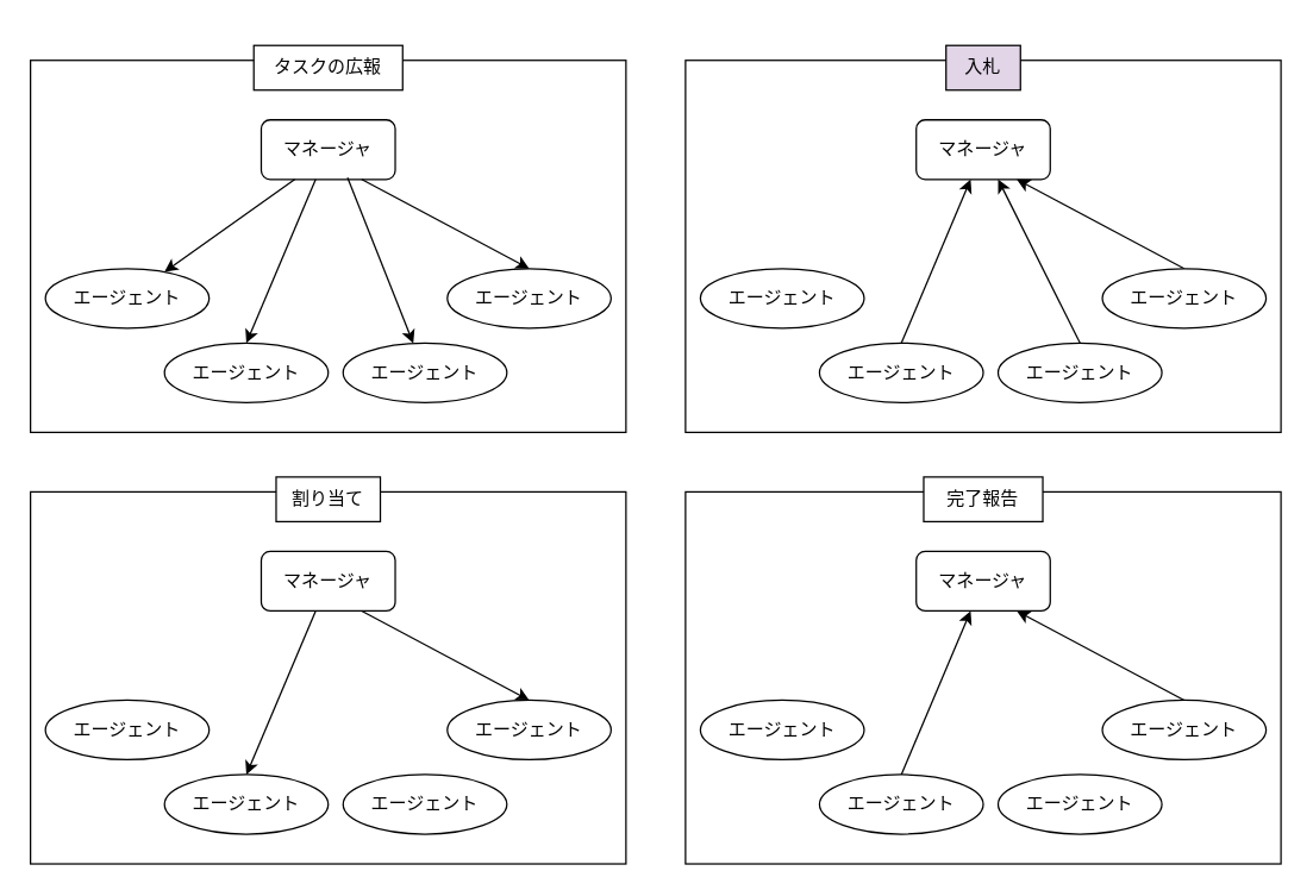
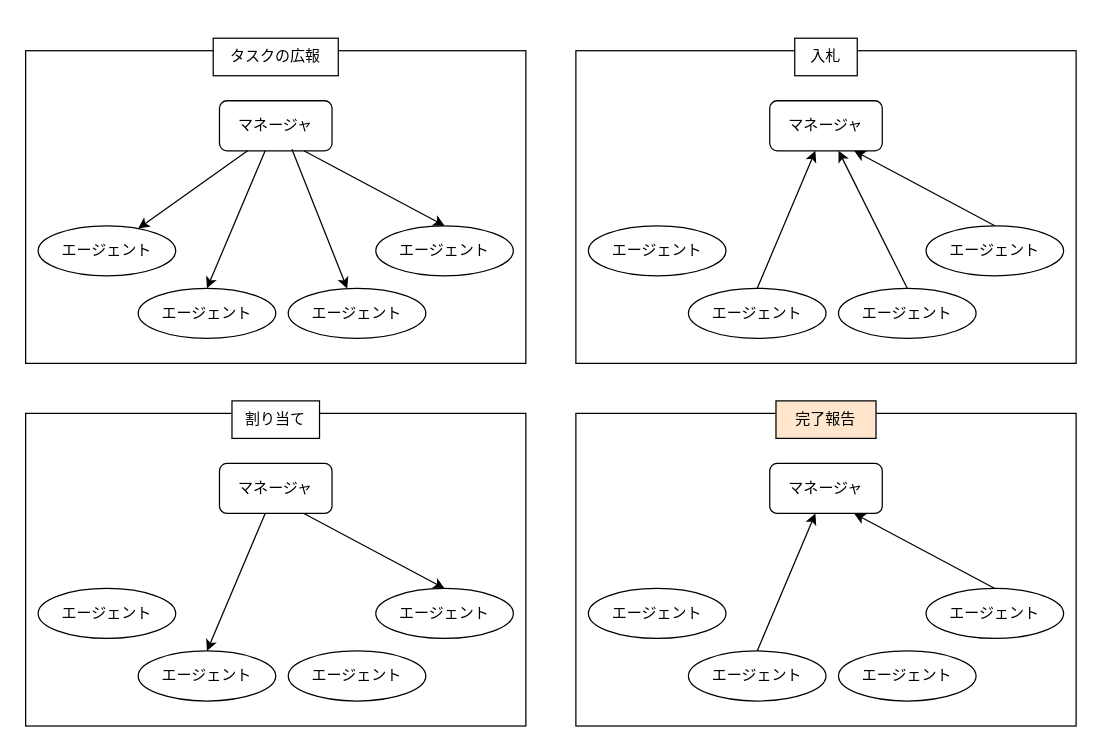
  <mxCell id="0" />
  <mxCell id="1" parent="0" />
  <mxCell id="2" value="" style="group" parent="1" vertex="1" connectable="0"><mxGeometry x="20" y="20" width="400" height="270" as="geometry" /></mxCell>
  <mxCell id="3" value="" style="rounded=0;whiteSpace=wrap;html=1;" parent="2" vertex="1"><mxGeometry y="20" width="400" height="250" as="geometry" /></mxCell>
  <mxCell id="4" value="マネージャ" style="rounded=1;whiteSpace=wrap;html=1;" parent="2" vertex="1"><mxGeometry x="155" y="60" width="90" height="40" as="geometry" /></mxCell>
  <mxCell id="5" value="エージェント" style="ellipse;whiteSpace=wrap;html=1;" parent="2" vertex="1"><mxGeometry x="10" y="160" width="110" height="40" as="geometry" /></mxCell>
  <mxCell id="6" style="rounded=0;orthogonalLoop=1;jettySize=auto;html=1;exitX=0.25;exitY=1;exitDx=0;exitDy=0;" parent="2" source="4" target="5" edge="1"><mxGeometry relative="1" as="geometry" /></mxCell>
  <mxCell id="7" value="エージェント" style="ellipse;whiteSpace=wrap;html=1;" parent="2" vertex="1"><mxGeometry x="90" y="210" width="110" height="40" as="geometry" /></mxCell>
  <mxCell id="8" value="" style="rounded=0;orthogonalLoop=1;jettySize=auto;html=1;entryX=0.5;entryY=0;entryDx=0;entryDy=0;" parent="2" source="4" target="7" edge="1"><mxGeometry relative="1" as="geometry"><mxPoint x="155" y="180" as="targetPoint" /></mxGeometry></mxCell>
  <mxCell id="9" value="エージェント" style="ellipse;whiteSpace=wrap;html=1;" parent="2" vertex="1"><mxGeometry x="280" y="160" width="110" height="40" as="geometry" /></mxCell>
  <mxCell id="10" style="rounded=0;orthogonalLoop=1;jettySize=auto;html=1;exitX=0.75;exitY=1;exitDx=0;exitDy=0;entryX=0.5;entryY=0;entryDx=0;entryDy=0;" parent="2" source="4" target="9" edge="1"><mxGeometry relative="1" as="geometry" /></mxCell>
  <mxCell id="11" value="タスクの広報" style="rounded=0;whiteSpace=wrap;html=1;" parent="2" vertex="1"><mxGeometry x="150" y="10" width="100" height="30" as="geometry" /></mxCell>
  <mxCell id="12" value="エージェント" style="ellipse;whiteSpace=wrap;html=1;" parent="2" vertex="1"><mxGeometry x="210" y="210" width="110" height="40" as="geometry" /></mxCell>
  <mxCell id="13" style="edgeStyle=none;rounded=0;orthogonalLoop=1;jettySize=auto;html=1;exitX=0.644;exitY=0.969;exitDx=0;exitDy=0;exitPerimeter=0;" parent="2" source="4" target="12" edge="1"><mxGeometry relative="1" as="geometry" /></mxCell>
  <mxCell id="14" value="" style="group" parent="1" vertex="1" connectable="0"><mxGeometry x="20" y="310" width="400" height="270" as="geometry" /></mxCell>
  <mxCell id="15" value="" style="rounded=0;whiteSpace=wrap;html=1;" parent="14" vertex="1"><mxGeometry y="20" width="400" height="250" as="geometry" /></mxCell>
  <mxCell id="16" value="マネージャ" style="rounded=1;whiteSpace=wrap;html=1;" parent="14" vertex="1"><mxGeometry x="155" y="60" width="90" height="40" as="geometry" /></mxCell>
  <mxCell id="17" value="エージェント" style="ellipse;whiteSpace=wrap;html=1;" parent="14" vertex="1"><mxGeometry x="10" y="160" width="110" height="40" as="geometry" /></mxCell>
  <mxCell id="18" value="エージェント" style="ellipse;whiteSpace=wrap;html=1;" parent="14" vertex="1"><mxGeometry x="90" y="210" width="110" height="40" as="geometry" /></mxCell>
  <mxCell id="19" value="" style="rounded=0;orthogonalLoop=1;jettySize=auto;html=1;entryX=0.5;entryY=0;entryDx=0;entryDy=0;" parent="14" source="16" target="18" edge="1"><mxGeometry relative="1" as="geometry"><mxPoint x="155" y="180" as="targetPoint" /></mxGeometry></mxCell>
  <mxCell id="20" value="エージェント" style="ellipse;whiteSpace=wrap;html=1;" parent="14" vertex="1"><mxGeometry x="280" y="160" width="110" height="40" as="geometry" /></mxCell>
  <mxCell id="21" style="rounded=0;orthogonalLoop=1;jettySize=auto;html=1;exitX=0.75;exitY=1;exitDx=0;exitDy=0;entryX=0.5;entryY=0;entryDx=0;entryDy=0;" parent="14" source="16" target="20" edge="1"><mxGeometry relative="1" as="geometry" /></mxCell>
  <mxCell id="22" value="割り当て" style="rounded=0;whiteSpace=wrap;html=1;" parent="14" vertex="1"><mxGeometry x="165" y="10" width="70" height="30" as="geometry" /></mxCell>
  <mxCell id="23" value="エージェント" style="ellipse;whiteSpace=wrap;html=1;" parent="14" vertex="1"><mxGeometry x="210" y="210" width="110" height="40" as="geometry" /></mxCell>
  <mxCell id="24" value="" style="group" parent="1" vertex="1" connectable="0"><mxGeometry x="460" y="310" width="400" height="270" as="geometry" /></mxCell>
  <mxCell id="25" value="" style="rounded=0;whiteSpace=wrap;html=1;" parent="24" vertex="1"><mxGeometry y="20" width="400" height="250" as="geometry" /></mxCell>
  <mxCell id="26" value="マネージャ" style="rounded=1;whiteSpace=wrap;html=1;" parent="24" vertex="1"><mxGeometry x="155" y="60" width="90" height="40" as="geometry" /></mxCell>
  <mxCell id="27" value="エージェント" style="ellipse;whiteSpace=wrap;html=1;" parent="24" vertex="1"><mxGeometry x="10" y="160" width="110" height="40" as="geometry" /></mxCell>
  <mxCell id="28" style="edgeStyle=none;rounded=0;orthogonalLoop=1;jettySize=auto;html=1;exitX=0.5;exitY=0;exitDx=0;exitDy=0;" parent="24" source="29" target="26" edge="1"><mxGeometry relative="1" as="geometry" /></mxCell>
  <mxCell id="29" value="エージェント" style="ellipse;whiteSpace=wrap;html=1;" parent="24" vertex="1"><mxGeometry x="90" y="210" width="110" height="40" as="geometry" /></mxCell>
  <mxCell id="30" style="edgeStyle=none;rounded=0;orthogonalLoop=1;jettySize=auto;html=1;exitX=0.5;exitY=0;exitDx=0;exitDy=0;entryX=0.75;entryY=1;entryDx=0;entryDy=0;" parent="24" source="31" target="26" edge="1"><mxGeometry relative="1" as="geometry" /></mxCell>
  <mxCell id="31" value="エージェント" style="ellipse;whiteSpace=wrap;html=1;" parent="24" vertex="1"><mxGeometry x="280" y="160" width="110" height="40" as="geometry" /></mxCell>
- <mxCell id="32" value="完了報告" style="rounded=0;whiteSpace=wrap;html=1;" parent="24" vertex="1"><mxGeometry x="160" y="10" width="80" height="30" as="geometry" /></mxCell>
+ <mxCell id="32" value="完了報告" style="rounded=0;whiteSpace=wrap;html=1;fillColor=#ffe6cc;" parent="24" vertex="1"><mxGeometry x="160" y="10" width="80" height="30" as="geometry" /></mxCell>
  <mxCell id="33" value="エージェント" style="ellipse;whiteSpace=wrap;html=1;" parent="24" vertex="1"><mxGeometry x="210" y="210" width="110" height="40" as="geometry" /></mxCell>
  <mxCell id="34" value="" style="rounded=0;whiteSpace=wrap;html=1;" parent="1" vertex="1"><mxGeometry x="460" y="40" width="400" height="250" as="geometry" /></mxCell>
  <mxCell id="35" value="マネージャ" style="rounded=1;whiteSpace=wrap;html=1;" parent="1" vertex="1"><mxGeometry x="615" y="80" width="90" height="40" as="geometry" /></mxCell>
  <mxCell id="36" value="エージェント" style="ellipse;whiteSpace=wrap;html=1;" parent="1" vertex="1"><mxGeometry x="470" y="180" width="110" height="40" as="geometry" /></mxCell>
  <mxCell id="37" style="edgeStyle=none;rounded=0;orthogonalLoop=1;jettySize=auto;html=1;exitX=0.5;exitY=0;exitDx=0;exitDy=0;" parent="1" source="38" target="35" edge="1"><mxGeometry relative="1" as="geometry" /></mxCell>
  <mxCell id="38" value="エージェント" style="ellipse;whiteSpace=wrap;html=1;" parent="1" vertex="1"><mxGeometry x="550" y="230" width="110" height="40" as="geometry" /></mxCell>
  <mxCell id="39" style="edgeStyle=none;rounded=0;orthogonalLoop=1;jettySize=auto;html=1;exitX=0.5;exitY=0;exitDx=0;exitDy=0;entryX=0.75;entryY=1;entryDx=0;entryDy=0;" parent="1" source="40" target="35" edge="1"><mxGeometry relative="1" as="geometry" /></mxCell>
  <mxCell id="40" value="エージェント" style="ellipse;whiteSpace=wrap;html=1;" parent="1" vertex="1"><mxGeometry x="740" y="180" width="110" height="40" as="geometry" /></mxCell>
- <mxCell id="41" value="入札" style="rounded=0;whiteSpace=wrap;html=1;fillColor=#e1d5e7;" parent="1" vertex="1"><mxGeometry x="635" y="30" width="50" height="30" as="geometry" /></mxCell>
+ <mxCell id="41" value="入札" style="rounded=0;whiteSpace=wrap;html=1;" parent="1" vertex="1"><mxGeometry x="635" y="30" width="50" height="30" as="geometry" /></mxCell>
  <mxCell id="42" style="edgeStyle=none;rounded=0;orthogonalLoop=1;jettySize=auto;html=1;exitX=0.5;exitY=0;exitDx=0;exitDy=0;entryX=0.611;entryY=1;entryDx=0;entryDy=0;entryPerimeter=0;" parent="1" source="43" target="35" edge="1"><mxGeometry relative="1" as="geometry" /></mxCell>
  <mxCell id="43" value="エージェント" style="ellipse;whiteSpace=wrap;html=1;" parent="1" vertex="1"><mxGeometry x="670" y="230" width="110" height="40" as="geometry" /></mxCell>
